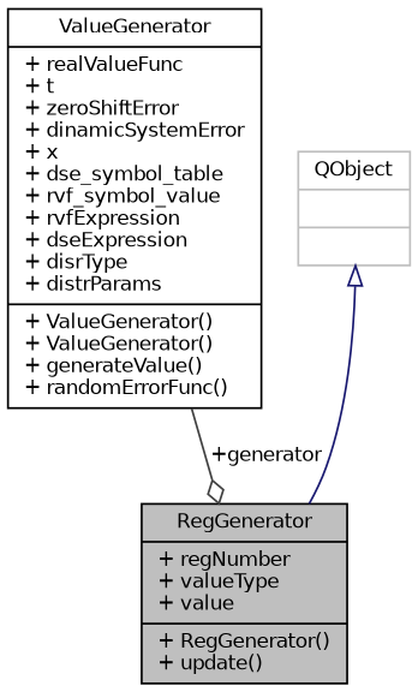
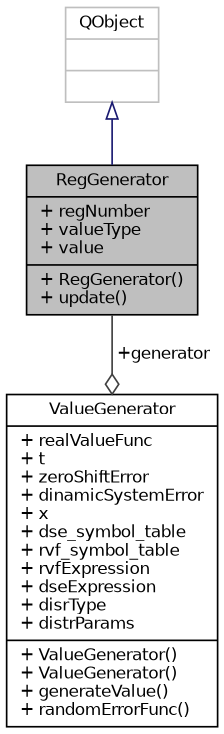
  digraph {
    node [color=black fillcolor=white fontname=Helvetica fontsize=10 shape=record style=filled]
    edge [fontname=Helvetica fontsize=10 labelfontname=Helvetica labelfontsize=10 style=solid]
    n1 [fillcolor=grey75 fontcolor=black height=0.2 label="{RegGenerator\n|+ regNumber\l+ valueType\l+ value\l|+ RegGenerator()\l+ update()\l}" width=0.4]
-   n2 [height=0.2 label="{ValueGenerator\n|+ realValueFunc\l+ t\l+ zeroShiftError\l+ dinamicSystemError\l+ x\l+ dse_symbol_table\l+ rvf_symbol_value\l+ rvfExpression\l+ dseExpression\l+ disrType\l+ distrParams\l|+ ValueGenerator()\l+ ValueGenerator()\l+ generateValue()\l+ randomErrorFunc()\l}" width=0.4]
+   n2 [height=0.2 label="{ValueGenerator\n|+ realValueFunc\l+ t\l+ zeroShiftError\l+ dinamicSystemError\l+ x\l+ dse_symbol_table\l+ rvf_symbol_table\l+ rvfExpression\l+ dseExpression\l+ disrType\l+ distrParams\l|+ ValueGenerator()\l+ ValueGenerator()\l+ generateValue()\l+ randomErrorFunc()\l}" width=0.4]
    n3 [color=grey75 height=0.2 label="{QObject\n||}" width=0.4]
-   n2 -> n1 [arrowhead=odiamond color=grey25 label=" +generator"]
+   n1 -> n2 [arrowhead=odiamond color=grey25 label=" +generator"]
    n3 -> n1 [arrowtail=onormal color=midnightblue dir=back]
  }
